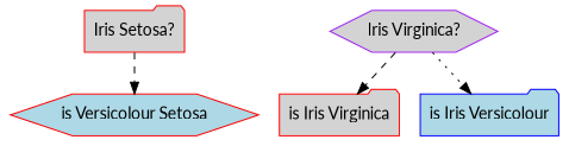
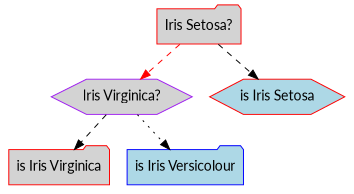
  digraph {
    fontname=Lato
    node [color=red fillcolor=lightgrey fontname=Lato shape=folder style=filled]
    edge [color=black fontname=Lato style=dashed]
    "Iris Setosa?"
    "Iris Virginica?" [color=purple shape=hexagon]
-   "is Iris Setosa" [fillcolor=lightblue shape=hexagon label="is Versicolour Setosa"]
+   "is Iris Setosa" [fillcolor=lightblue shape=hexagon]
    "is Iris Virginica"
    "is Iris Versicolour" [color=blue fillcolor=lightblue]
+   "Iris Setosa?" -> "Iris Virginica?" [color=red]
    "Iris Setosa?" -> "is Iris Setosa"
    "Iris Virginica?" -> "is Iris Virginica"
    "Iris Virginica?" -> "is Iris Versicolour" [style=dotted]
  }
